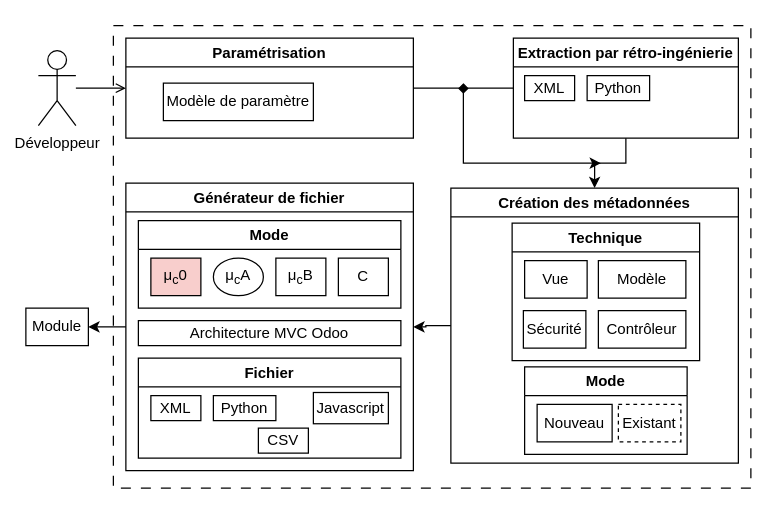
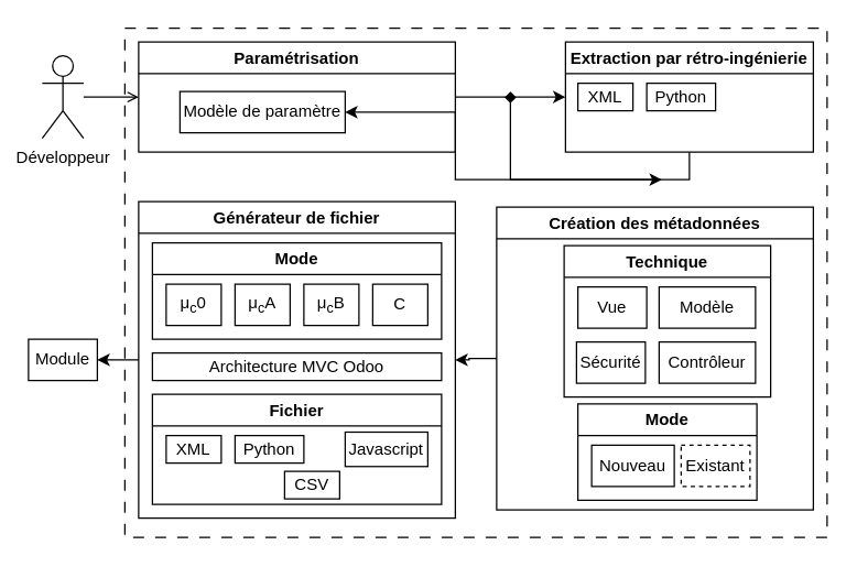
  <mxCell id="0" />
  <mxCell id="1" parent="0" />
  <mxCell id="2" value="" style="rounded=0;whiteSpace=wrap;html=1;dashed=1;dashPattern=8 8;fillColor=none;" vertex="1" parent="1"><mxGeometry x="90" y="20" width="510" height="370" as="geometry" /></mxCell>
  <mxCell id="3" style="edgeStyle=orthogonalEdgeStyle;rounded=0;orthogonalLoop=1;jettySize=auto;html=1;entryX=0;entryY=0.5;entryDx=0;entryDy=0;endArrow=open;" edge="1" parent="1" source="4" target="6"><mxGeometry relative="1" as="geometry" /></mxCell>
  <mxCell id="4" value="Développeur" style="shape=umlActor;verticalLabelPosition=bottom;verticalAlign=top;html=1;outlineConnect=0;" vertex="1" parent="1"><mxGeometry x="30" y="40" width="30" height="60" as="geometry" /></mxCell>
- <mxCell id="5" style="edgeStyle=orthogonalEdgeStyle;rounded=0;orthogonalLoop=1;jettySize=auto;html=1;entryX=0;entryY=0.5;entryDx=0;entryDy=0;endArrow=none;" edge="1" parent="1" source="6" target="9"><mxGeometry relative="1" as="geometry" /></mxCell>
+ <mxCell id="5" style="edgeStyle=orthogonalEdgeStyle;rounded=0;orthogonalLoop=1;jettySize=auto;html=1;entryX=0;entryY=0.5;entryDx=0;entryDy=0;" edge="1" parent="1" source="6" target="9"><mxGeometry relative="1" as="geometry" /></mxCell>
  <mxCell id="6" value="Paramétrisation" style="swimlane;whiteSpace=wrap;html=1;" vertex="1" parent="1"><mxGeometry x="100" y="30" width="230" height="80" as="geometry" /></mxCell>
  <mxCell id="7" value="Modèle de paramètre" style="rounded=0;whiteSpace=wrap;html=1;" vertex="1" parent="6"><mxGeometry x="30" y="36" width="120" height="30" as="geometry" /></mxCell>
- <mxCell id="8" style="edgeStyle=orthogonalEdgeStyle;rounded=0;orthogonalLoop=1;jettySize=auto;html=1;entryX=0.5;entryY=0;entryDx=0;entryDy=0;exitX=0.5;exitY=1;exitDx=0;exitDy=0;" edge="1" parent="1" source="9" target="13"><mxGeometry relative="1" as="geometry" /></mxCell>
+ <mxCell id="8" style="edgeStyle=orthogonalEdgeStyle;rounded=0;orthogonalLoop=1;jettySize=auto;html=1;exitX=0.5;exitY=1;exitDx=0;exitDy=0;" edge="1" parent="1" source="9" target="7"><mxGeometry relative="1" as="geometry" /></mxCell>
  <mxCell id="9" value="Extraction par rétro-ingénierie" style="swimlane;whiteSpace=wrap;html=1;" vertex="1" parent="1"><mxGeometry x="410" y="30" width="180" height="80" as="geometry" /></mxCell>
  <mxCell id="10" value="XML" style="rounded=0;whiteSpace=wrap;html=1;" vertex="1" parent="9"><mxGeometry x="9" y="30" width="40" height="20" as="geometry" /></mxCell>
  <mxCell id="11" value="Python" style="rounded=0;whiteSpace=wrap;html=1;" vertex="1" parent="9"><mxGeometry x="59" y="30" width="50" height="20" as="geometry" /></mxCell>
  <mxCell id="12" style="edgeStyle=orthogonalEdgeStyle;rounded=0;orthogonalLoop=1;jettySize=auto;html=1;entryX=1;entryY=0.5;entryDx=0;entryDy=0;" edge="1" parent="1" source="13" target="23"><mxGeometry relative="1" as="geometry" /></mxCell>
  <mxCell id="13" value="Création des métadonnées" style="swimlane;whiteSpace=wrap;html=1;" vertex="1" parent="1"><mxGeometry x="360" y="150" width="230" height="220" as="geometry" /></mxCell>
  <mxCell id="14" value="Technique" style="swimlane;whiteSpace=wrap;html=1;" vertex="1" parent="13"><mxGeometry x="49" y="28" width="150" height="110" as="geometry" /></mxCell>
  <mxCell id="15" value="Vue" style="rounded=0;whiteSpace=wrap;html=1;" vertex="1" parent="14"><mxGeometry x="10" y="30" width="50" height="30" as="geometry" /></mxCell>
  <mxCell id="16" value="Modèle" style="rounded=0;whiteSpace=wrap;html=1;" vertex="1" parent="14"><mxGeometry x="69" y="30" width="70" height="30" as="geometry" /></mxCell>
  <mxCell id="17" value="Contrôleur" style="rounded=0;whiteSpace=wrap;html=1;" vertex="1" parent="14"><mxGeometry x="69" y="70" width="70" height="30" as="geometry" /></mxCell>
  <mxCell id="18" value="Sécurité" style="rounded=0;whiteSpace=wrap;html=1;" vertex="1" parent="14"><mxGeometry x="9" y="70" width="50" height="30" as="geometry" /></mxCell>
  <mxCell id="19" value="Mode" style="swimlane;whiteSpace=wrap;html=1;" vertex="1" parent="13"><mxGeometry x="59" y="143" width="130" height="70" as="geometry" /></mxCell>
  <mxCell id="20" value="Existant" style="rounded=0;whiteSpace=wrap;html=1;dashed=1;" vertex="1" parent="19"><mxGeometry x="75" y="30" width="50" height="30" as="geometry" /></mxCell>
  <mxCell id="21" value="Nouveau" style="rounded=0;whiteSpace=wrap;html=1;" vertex="1" parent="19"><mxGeometry x="10" y="30" width="60" height="30" as="geometry" /></mxCell>
  <mxCell id="22" style="edgeStyle=orthogonalEdgeStyle;rounded=0;orthogonalLoop=1;jettySize=auto;html=1;entryX=1;entryY=0.5;entryDx=0;entryDy=0;" edge="1" parent="1" source="23" target="35"><mxGeometry relative="1" as="geometry" /></mxCell>
  <mxCell id="23" value="Générateur de fichier" style="swimlane;whiteSpace=wrap;html=1;" vertex="1" parent="1"><mxGeometry x="100" y="146" width="230" height="230" as="geometry" /></mxCell>
  <mxCell id="24" value="Mode" style="swimlane;whiteSpace=wrap;html=1;" vertex="1" parent="23"><mxGeometry x="10" y="30" width="210" height="70" as="geometry" /></mxCell>
  <mxCell id="25" value="C" style="rounded=0;whiteSpace=wrap;html=1;" vertex="1" parent="24"><mxGeometry x="160" y="30" width="40" height="30" as="geometry" /></mxCell>
- <mxCell id="26" value="μ&lt;sub&gt;c&lt;/sub&gt;0" style="rounded=0;whiteSpace=wrap;html=1;fillColor=#f8cecc;" vertex="1" parent="24"><mxGeometry x="10" y="30" width="40" height="30" as="geometry" /></mxCell>
- <mxCell id="27" value="μ&lt;sub&gt;c&lt;/sub&gt;A" style="ellipse;whiteSpace=wrap;html=1;" vertex="1" parent="24"><mxGeometry x="60" y="30" width="40" height="30" as="geometry" /></mxCell>
+ <mxCell id="26" value="μ&lt;sub&gt;c&lt;/sub&gt;0" style="rounded=0;whiteSpace=wrap;html=1;" vertex="1" parent="24"><mxGeometry x="10" y="30" width="40" height="30" as="geometry" /></mxCell>
+ <mxCell id="27" value="μ&lt;sub&gt;c&lt;/sub&gt;A" style="rounded=0;whiteSpace=wrap;html=1;" vertex="1" parent="24"><mxGeometry x="60" y="30" width="40" height="30" as="geometry" /></mxCell>
  <mxCell id="28" value="μ&lt;sub&gt;c&lt;/sub&gt;B" style="rounded=0;whiteSpace=wrap;html=1;" vertex="1" parent="24"><mxGeometry x="110" y="30" width="40" height="30" as="geometry" /></mxCell>
  <mxCell id="29" value="Architecture MVC Odoo" style="rounded=0;whiteSpace=wrap;html=1;" vertex="1" parent="23"><mxGeometry x="10" y="110" width="210" height="20" as="geometry" /></mxCell>
  <mxCell id="30" value="Fichier" style="swimlane;whiteSpace=wrap;html=1;" vertex="1" parent="23"><mxGeometry x="10" y="140" width="210" height="80" as="geometry" /></mxCell>
  <mxCell id="31" value="CSV" style="rounded=0;whiteSpace=wrap;html=1;" vertex="1" parent="30"><mxGeometry x="96" y="56" width="40" height="20" as="geometry" /></mxCell>
  <mxCell id="32" value="Python" style="rounded=0;whiteSpace=wrap;html=1;" vertex="1" parent="30"><mxGeometry x="60" y="30" width="50" height="20" as="geometry" /></mxCell>
  <mxCell id="33" value="XML" style="rounded=0;whiteSpace=wrap;html=1;" vertex="1" parent="30"><mxGeometry x="10" y="30" width="40" height="20" as="geometry" /></mxCell>
  <mxCell id="34" value="Javascript" style="rounded=0;whiteSpace=wrap;html=1;" vertex="1" parent="30"><mxGeometry x="140" y="27.5" width="60" height="25" as="geometry" /></mxCell>
  <mxCell id="35" value="Module" style="rounded=0;whiteSpace=wrap;html=1;" vertex="1" parent="1"><mxGeometry x="20" y="246" width="50" height="30" as="geometry" /></mxCell>
  <mxCell id="36" value="" style="endArrow=classic;html=1;rounded=0;startArrow=diamond;startFill=1;" edge="1" parent="1"><mxGeometry width="50" height="50" relative="1" as="geometry"><mxPoint x="370" y="66" as="sourcePoint" /><mxPoint x="480" y="130" as="targetPoint" /><Array as="points"><mxPoint x="370" y="130" /></Array></mxGeometry></mxCell>
